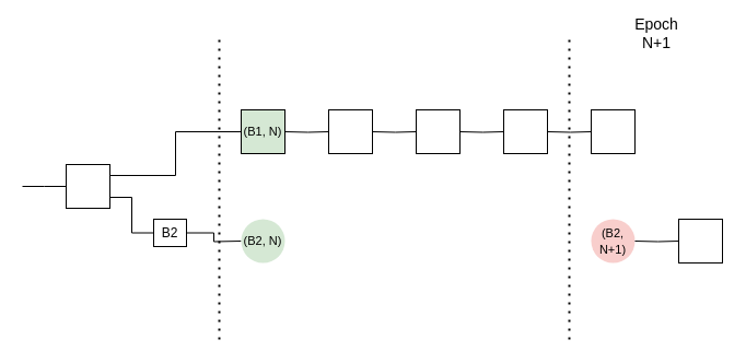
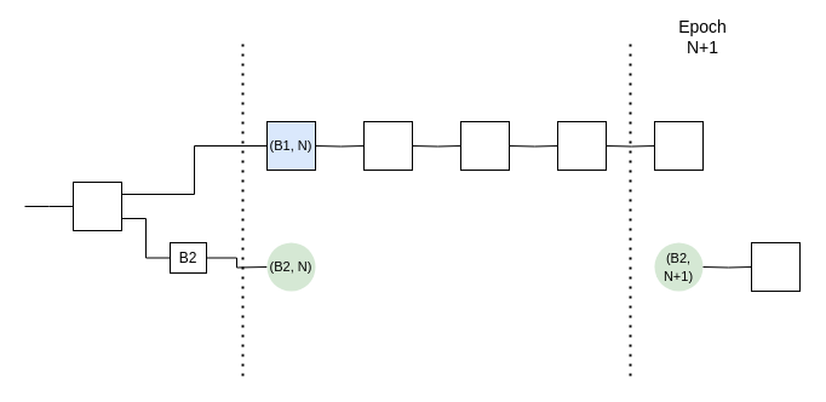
  <mxCell id="0" />
  <mxCell id="1" parent="0" />
  <mxCell id="2" value="" style="endArrow=none;dashed=1;html=1;dashPattern=1 3;strokeWidth=2;" edge="1" parent="1"><mxGeometry width="50" height="50" relative="1" as="geometry"><mxPoint x="200" y="310" as="sourcePoint" /><mxPoint x="200" y="30" as="targetPoint" /></mxGeometry></mxCell>
  <mxCell id="3" style="edgeStyle=orthogonalEdgeStyle;rounded=0;orthogonalLoop=1;jettySize=auto;html=1;exitX=1;exitY=0.5;exitDx=0;exitDy=0;entryX=0;entryY=0.5;entryDx=0;entryDy=0;endArrow=none;endFill=0;" edge="1" parent="1" target="4"><mxGeometry relative="1" as="geometry"><mxPoint x="260" y="120" as="sourcePoint" /></mxGeometry></mxCell>
  <mxCell id="4" value="" style="rounded=0;whiteSpace=wrap;html=1;" vertex="1" parent="1"><mxGeometry x="300" y="100" width="40" height="40" as="geometry" /></mxCell>
  <mxCell id="5" style="edgeStyle=orthogonalEdgeStyle;rounded=0;orthogonalLoop=1;jettySize=auto;html=1;exitX=1;exitY=0.5;exitDx=0;exitDy=0;entryX=0;entryY=0.5;entryDx=0;entryDy=0;endArrow=none;endFill=0;" edge="1" parent="1" target="6"><mxGeometry relative="1" as="geometry"><mxPoint x="420" y="120" as="sourcePoint" /></mxGeometry></mxCell>
  <mxCell id="6" value="" style="rounded=0;whiteSpace=wrap;html=1;" vertex="1" parent="1"><mxGeometry x="460" y="100" width="40" height="40" as="geometry" /></mxCell>
  <mxCell id="7" value="" style="endArrow=none;dashed=1;html=1;dashPattern=1 3;strokeWidth=2;" edge="1" parent="1"><mxGeometry width="50" height="50" relative="1" as="geometry"><mxPoint x="520" y="310" as="sourcePoint" /><mxPoint x="520" y="30" as="targetPoint" /></mxGeometry></mxCell>
- <mxCell id="8" value="&lt;font style=&quot;font-size: 14px&quot;&gt;Epoch N+1&lt;br&gt;&lt;/font&gt;" style="text;html=1;strokeColor=none;fillColor=none;align=center;verticalAlign=middle;whiteSpace=wrap;rounded=0;" vertex="1" parent="1"><mxGeometry x="580" y="20" width="40" height="20" as="geometry" /></mxCell>
+ <mxCell id="8" value="&lt;font style=&quot;font-size: 14px&quot;&gt;Epoch N+1&lt;br&gt;&lt;/font&gt;" style="text;html=1;strokeColor=none;fillColor=none;align=center;verticalAlign=middle;whiteSpace=wrap;rounded=0;" vertex="1" parent="1"><mxGeometry x="560" y="20" width="40" height="20" as="geometry" /></mxCell>
  <mxCell id="9" style="edgeStyle=orthogonalEdgeStyle;rounded=0;orthogonalLoop=1;jettySize=auto;html=1;exitX=1;exitY=0.5;exitDx=0;exitDy=0;entryX=0;entryY=0.5;entryDx=0;entryDy=0;endArrow=none;endFill=0;" edge="1" parent="1" target="10"><mxGeometry relative="1" as="geometry"><mxPoint x="500" y="120" as="sourcePoint" /></mxGeometry></mxCell>
  <mxCell id="10" value="" style="rounded=0;whiteSpace=wrap;html=1;" vertex="1" parent="1"><mxGeometry x="540" y="100" width="40" height="40" as="geometry" /></mxCell>
  <mxCell id="11" style="edgeStyle=orthogonalEdgeStyle;rounded=0;orthogonalLoop=1;jettySize=auto;html=1;exitX=0;exitY=0.5;exitDx=0;exitDy=0;endArrow=none;endFill=0;" edge="1" parent="1" source="13"><mxGeometry relative="1" as="geometry"><mxPoint x="20" y="170" as="targetPoint" /></mxGeometry></mxCell>
  <mxCell id="12" style="edgeStyle=orthogonalEdgeStyle;rounded=0;orthogonalLoop=1;jettySize=auto;html=1;exitX=1;exitY=0.25;exitDx=0;exitDy=0;entryX=0;entryY=0.5;entryDx=0;entryDy=0;endArrow=none;endFill=0;" edge="1" parent="1" source="13" target="15"><mxGeometry relative="1" as="geometry" /></mxCell>
  <mxCell id="13" value="" style="rounded=0;whiteSpace=wrap;html=1;" vertex="1" parent="1"><mxGeometry x="60" y="150" width="40" height="40" as="geometry" /></mxCell>
  <mxCell id="14" style="edgeStyle=orthogonalEdgeStyle;rounded=0;orthogonalLoop=1;jettySize=auto;html=1;exitX=1;exitY=0.75;exitDx=0;exitDy=0;endArrow=none;endFill=0;entryX=0;entryY=0.5;entryDx=0;entryDy=0;" edge="1" parent="1" target="17" source="13"><mxGeometry relative="1" as="geometry"><mxPoint x="100" y="170" as="sourcePoint" /><mxPoint x="110" y="220" as="targetPoint" /></mxGeometry></mxCell>
- <mxCell id="15" value="&lt;font style=&quot;font-size: 11px&quot;&gt;(B1, N)&lt;br&gt;&lt;/font&gt;" style="rounded=0;whiteSpace=wrap;html=1;fillColor=#d5e8d4;" vertex="1" parent="1"><mxGeometry x="220" y="100" width="40" height="40" as="geometry" /></mxCell>
+ <mxCell id="15" value="&lt;font style=&quot;font-size: 11px&quot;&gt;(B1, N)&lt;br&gt;&lt;/font&gt;" style="rounded=0;whiteSpace=wrap;html=1;fillColor=#dae8fc;" vertex="1" parent="1"><mxGeometry x="220" y="100" width="40" height="40" as="geometry" /></mxCell>
  <mxCell id="16" style="edgeStyle=orthogonalEdgeStyle;rounded=0;orthogonalLoop=1;jettySize=auto;html=1;exitX=1;exitY=0.5;exitDx=0;exitDy=0;endArrow=none;endFill=0;" edge="1" parent="1" source="17"><mxGeometry relative="1" as="geometry"><mxPoint x="220" y="220" as="targetPoint" /></mxGeometry></mxCell>
  <mxCell id="17" value="B2" style="rounded=0;whiteSpace=wrap;html=1;" vertex="1" parent="1"><mxGeometry x="140" y="200" width="30" height="25" as="geometry" /></mxCell>
  <mxCell id="18" value="&lt;font style=&quot;font-size: 11px&quot;&gt;(B2, N)&lt;br&gt;&lt;/font&gt;" style="ellipse;whiteSpace=wrap;html=1;strokeColor=none;fillColor=#D5E8D4;" vertex="1" parent="1"><mxGeometry x="220" y="200" width="40" height="40" as="geometry" /></mxCell>
- <mxCell id="19" value="&lt;font style=&quot;font-size: 11px&quot;&gt;(B2, N+1)&lt;br&gt;&lt;/font&gt;" style="ellipse;whiteSpace=wrap;html=1;strokeColor=none;fillColor=#f8cecc;" vertex="1" parent="1"><mxGeometry x="540" y="200" width="40" height="40" as="geometry" /></mxCell>
+ <mxCell id="19" value="&lt;font style=&quot;font-size: 11px&quot;&gt;(B2, N+1)&lt;br&gt;&lt;/font&gt;" style="ellipse;whiteSpace=wrap;html=1;strokeColor=none;fillColor=#D5E8D4;" vertex="1" parent="1"><mxGeometry x="540" y="200" width="40" height="40" as="geometry" /></mxCell>
  <mxCell id="20" style="edgeStyle=orthogonalEdgeStyle;rounded=0;orthogonalLoop=1;jettySize=auto;html=1;exitX=1;exitY=0.5;exitDx=0;exitDy=0;entryX=0;entryY=0.5;entryDx=0;entryDy=0;endArrow=none;endFill=0;" edge="1" parent="1" target="21"><mxGeometry relative="1" as="geometry"><mxPoint x="580" y="220" as="sourcePoint" /></mxGeometry></mxCell>
  <mxCell id="21" value="" style="rounded=0;whiteSpace=wrap;html=1;" vertex="1" parent="1"><mxGeometry x="620" y="200" width="40" height="40" as="geometry" /></mxCell>
  <mxCell id="22" style="edgeStyle=orthogonalEdgeStyle;rounded=0;orthogonalLoop=1;jettySize=auto;html=1;exitX=1;exitY=0.5;exitDx=0;exitDy=0;entryX=0;entryY=0.5;entryDx=0;entryDy=0;endArrow=none;endFill=0;" edge="1" parent="1" target="23"><mxGeometry relative="1" as="geometry"><mxPoint x="340" y="120" as="sourcePoint" /></mxGeometry></mxCell>
  <mxCell id="23" value="" style="rounded=0;whiteSpace=wrap;html=1;" vertex="1" parent="1"><mxGeometry x="380" y="100" width="40" height="40" as="geometry" /></mxCell>
